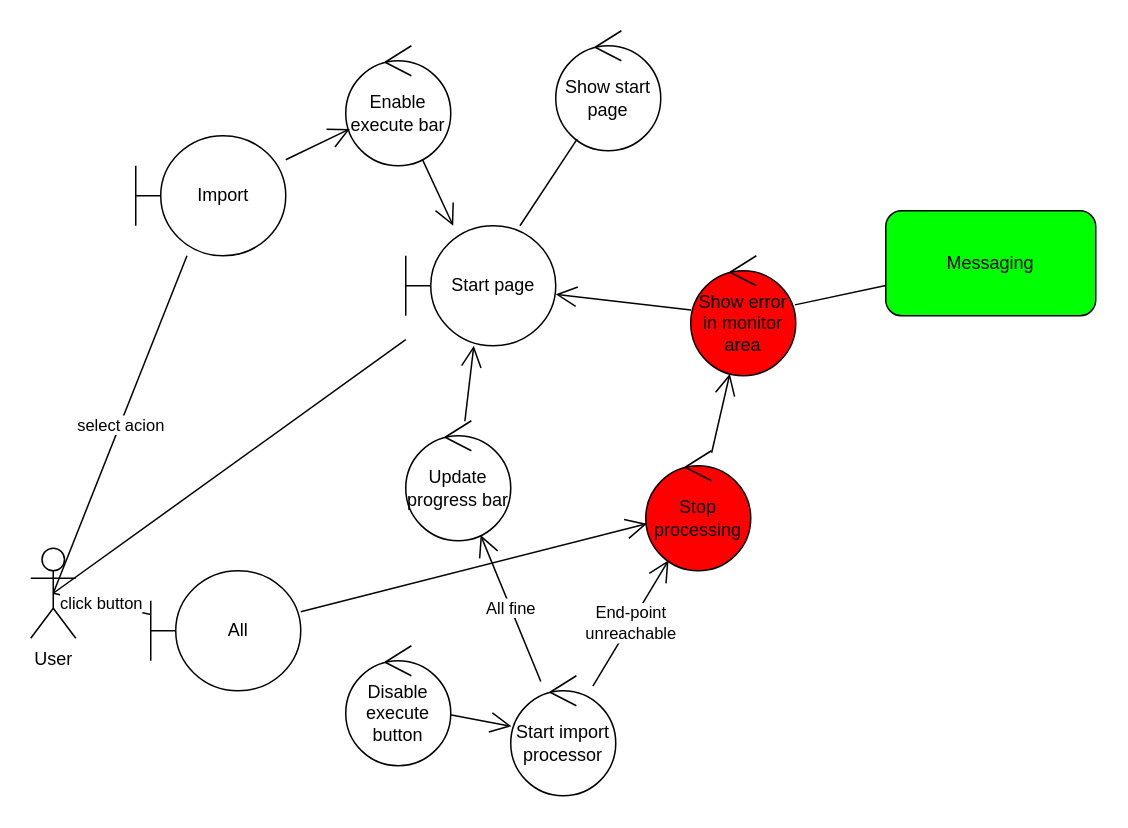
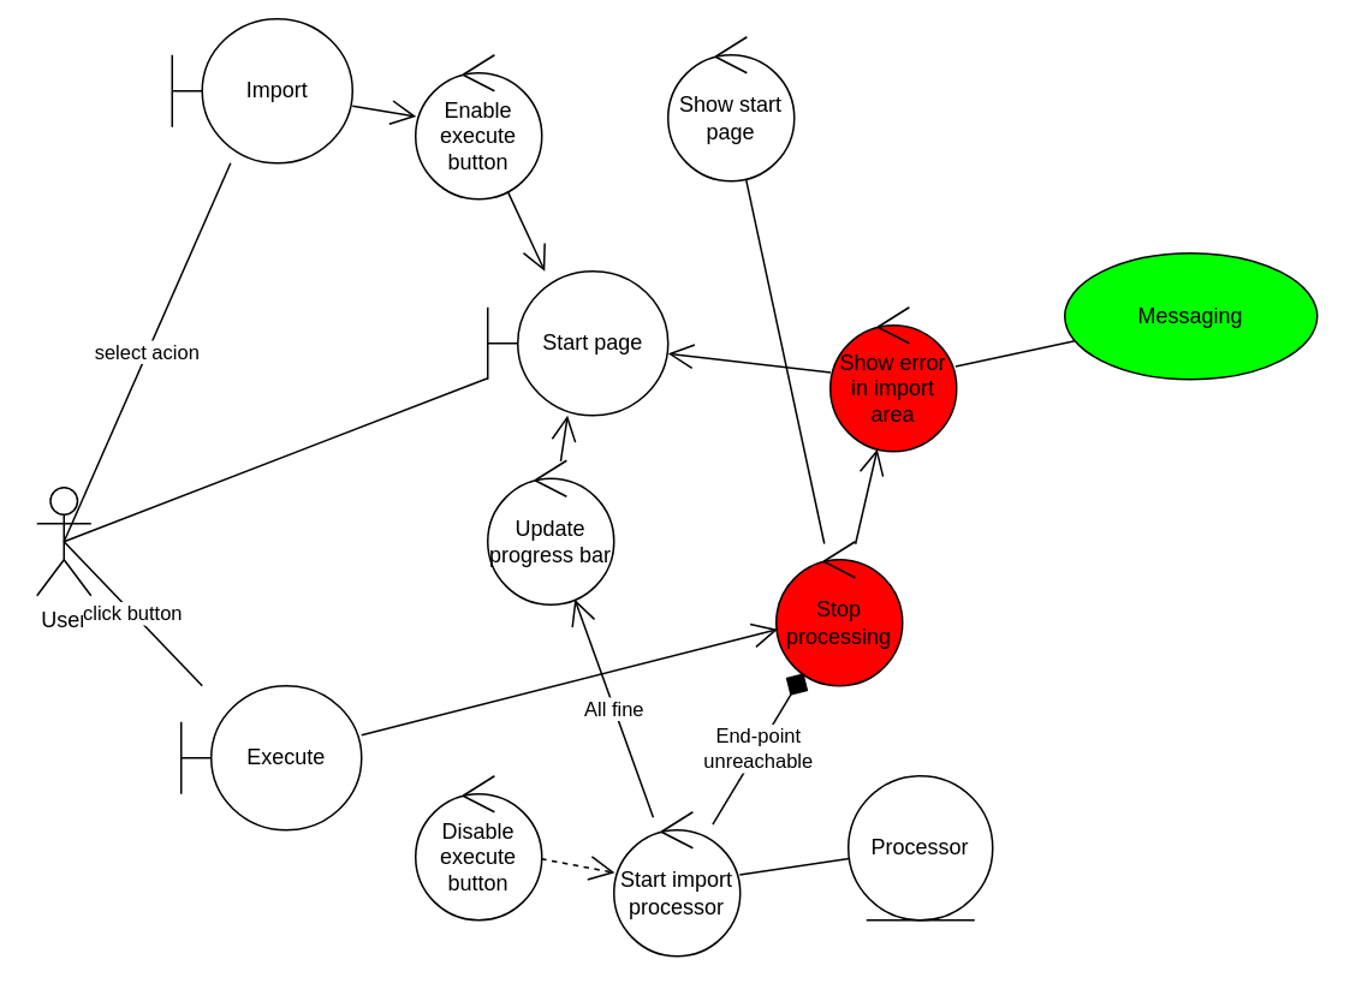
  <mxCell id="0" />
  <mxCell id="1" parent="0" />
- <mxCell id="2" value="User" style="shape=umlActor;verticalLabelPosition=bottom;labelBackgroundColor=#ffffff;verticalAlign=top;html=1;" vertex="1" parent="1"><mxGeometry x="20" y="365" width="30" height="60" as="geometry" /></mxCell>
+ <mxCell id="2" value="User" style="shape=umlActor;verticalLabelPosition=bottom;labelBackgroundColor=#ffffff;verticalAlign=top;html=1;" vertex="1" parent="1"><mxGeometry x="20" y="270" width="30" height="60" as="geometry" /></mxCell>
  <mxCell id="3" value="Start page" style="shape=umlBoundary;whiteSpace=wrap;html=1;" vertex="1" parent="1"><mxGeometry x="270" y="150" width="100" height="80" as="geometry" /></mxCell>
  <mxCell id="4" value="" style="endArrow=none;html=1;exitX=0.5;exitY=0.5;exitDx=0;exitDy=0;exitPerimeter=0;" edge="1" parent="1" source="2" target="3"><mxGeometry relative="1" as="geometry"><mxPoint x="105" y="320" as="sourcePoint" /><mxPoint x="190" y="320" as="targetPoint" /></mxGeometry></mxCell>
  <mxCell id="5" value="Show start page" style="ellipse;shape=umlControl;whiteSpace=wrap;html=1;" vertex="1" parent="1"><mxGeometry x="370" y="20" width="70" height="80" as="geometry" /></mxCell>
- <mxCell id="6" value="" style="endArrow=none;html=1;" edge="1" parent="1" source="5" target="3"><mxGeometry relative="1" as="geometry"><mxPoint x="175" y="249.1" as="sourcePoint" /><mxPoint x="279" y="220.14" as="targetPoint" /></mxGeometry></mxCell>
- <mxCell id="7" value="Import" style="shape=umlBoundary;whiteSpace=wrap;html=1;labelBackgroundColor=none;fillColor=#FFFFFF;" vertex="1" parent="1"><mxGeometry x="90" y="90" width="100" height="80" as="geometry" /></mxCell>
+ <mxCell id="6" value="" style="endArrow=none;html=1;" edge="1" parent="1" source="5" target="17"><mxGeometry relative="1" as="geometry"><mxPoint x="175" y="249.1" as="sourcePoint" /><mxPoint x="279" y="220.14" as="targetPoint" /></mxGeometry></mxCell>
+ <mxCell id="7" value="Import" style="shape=umlBoundary;whiteSpace=wrap;html=1;labelBackgroundColor=none;fillColor=#FFFFFF;" vertex="1" parent="1"><mxGeometry x="95" y="10" width="100" height="80" as="geometry" /></mxCell>
  <mxCell id="8" value="select acion" style="endArrow=none;html=1;exitX=0.5;exitY=0.5;exitDx=0;exitDy=0;exitPerimeter=0;" edge="1" parent="1" source="2" target="7"><mxGeometry relative="1" as="geometry"><mxPoint x="115" y="300" as="sourcePoint" /><mxPoint x="194" y="275.504" as="targetPoint" /></mxGeometry></mxCell>
- <mxCell id="9" value="All" style="shape=umlBoundary;whiteSpace=wrap;html=1;labelBackgroundColor=none;fillColor=#FFFFFF;" vertex="1" parent="1"><mxGeometry x="100" y="380" width="100" height="80" as="geometry" /></mxCell>
+ <mxCell id="9" value="Execute" style="shape=umlBoundary;whiteSpace=wrap;html=1;labelBackgroundColor=none;fillColor=#FFFFFF;" vertex="1" parent="1"><mxGeometry x="100" y="380" width="100" height="80" as="geometry" /></mxCell>
  <mxCell id="10" value="click button" style="endArrow=none;html=1;exitX=0.5;exitY=0.5;exitDx=0;exitDy=0;exitPerimeter=0;" edge="1" parent="1" source="2" target="9"><mxGeometry relative="1" as="geometry"><mxPoint x="115" y="300" as="sourcePoint" /><mxPoint x="260" y="352.051" as="targetPoint" /></mxGeometry></mxCell>
  <mxCell id="11" value="Start import processor" style="ellipse;shape=umlControl;whiteSpace=wrap;html=1;labelBackgroundColor=none;fillColor=#FFFFFF;" vertex="1" parent="1"><mxGeometry x="340" y="450" width="70" height="80" as="geometry" /></mxCell>
- <mxCell id="14" value="Update progress bar" style="ellipse;shape=umlControl;whiteSpace=wrap;html=1;labelBackgroundColor=none;fillColor=#FFFFFF;" vertex="1" parent="1"><mxGeometry x="270" y="280" width="70" height="80" as="geometry" /></mxCell>
+ <mxCell id="12" value="&lt;div&gt;Processor&lt;/div&gt;" style="ellipse;shape=umlEntity;whiteSpace=wrap;html=1;labelBackgroundColor=none;fillColor=#FFFFFF;" vertex="1" parent="1"><mxGeometry x="470" y="430" width="80" height="80" as="geometry" /></mxCell>
+ <mxCell id="13" value="" style="endArrow=none;html=1;" edge="1" parent="1" source="11" target="12"><mxGeometry relative="1" as="geometry"><mxPoint x="294" y="474.184" as="sourcePoint" /><mxPoint x="351.031" y="490.363" as="targetPoint" /></mxGeometry></mxCell>
+ <mxCell id="14" value="Update progress bar" style="ellipse;shape=umlControl;whiteSpace=wrap;html=1;labelBackgroundColor=none;fillColor=#FFFFFF;" vertex="1" parent="1"><mxGeometry x="270" y="255" width="70" height="80" as="geometry" /></mxCell>
  <mxCell id="15" value="All fine" style="endArrow=open;endFill=1;endSize=12;html=1;" edge="1" parent="1" source="11" target="14"><mxGeometry width="160" relative="1" as="geometry"><mxPoint x="410" y="350" as="sourcePoint" /><mxPoint x="570" y="350" as="targetPoint" /></mxGeometry></mxCell>
  <mxCell id="16" value="" style="endArrow=open;endFill=1;endSize=12;html=1;" edge="1" parent="1" source="14" target="3"><mxGeometry width="160" relative="1" as="geometry"><mxPoint x="230" y="640" as="sourcePoint" /><mxPoint x="390" y="640" as="targetPoint" /></mxGeometry></mxCell>
  <mxCell id="17" value="Stop processing" style="ellipse;shape=umlControl;whiteSpace=wrap;html=1;labelBackgroundColor=none;fillColor=#FF0000;" vertex="1" parent="1"><mxGeometry x="430" y="300" width="70" height="80" as="geometry" /></mxCell>
- <mxCell id="18" value="&lt;div&gt;End-point&lt;/div&gt;&lt;div&gt;unreachable&lt;br&gt;&lt;/div&gt;" style="endArrow=open;endFill=1;endSize=12;html=1;" edge="1" parent="1" source="11" target="17"><mxGeometry width="160" relative="1" as="geometry"><mxPoint x="90" y="550" as="sourcePoint" /><mxPoint x="250" y="550" as="targetPoint" /></mxGeometry></mxCell>
- <mxCell id="19" value="Show error in monitor area" style="ellipse;shape=umlControl;whiteSpace=wrap;html=1;labelBackgroundColor=none;fillColor=#FF0000;" vertex="1" parent="1"><mxGeometry x="460" y="170" width="70" height="80" as="geometry" /></mxCell>
+ <mxCell id="18" value="&lt;div&gt;End-point&lt;/div&gt;&lt;div&gt;unreachable&lt;br&gt;&lt;/div&gt;" style="endArrow=diamond;endFill=1;endSize=12;html=1;" edge="1" parent="1" source="11" target="17"><mxGeometry width="160" relative="1" as="geometry"><mxPoint x="90" y="550" as="sourcePoint" /><mxPoint x="250" y="550" as="targetPoint" /></mxGeometry></mxCell>
+ <mxCell id="19" value="Show error in import area" style="ellipse;shape=umlControl;whiteSpace=wrap;html=1;labelBackgroundColor=none;fillColor=#FF0000;" vertex="1" parent="1"><mxGeometry x="460" y="170" width="70" height="80" as="geometry" /></mxCell>
  <mxCell id="20" value="" style="endArrow=open;endFill=1;endSize=12;html=1;" edge="1" parent="1" source="17" target="19"><mxGeometry width="160" relative="1" as="geometry"><mxPoint x="90" y="550" as="sourcePoint" /><mxPoint x="250" y="550" as="targetPoint" /></mxGeometry></mxCell>
  <mxCell id="21" value="" style="endArrow=open;endFill=1;endSize=12;html=1;" edge="1" parent="1" source="19" target="3"><mxGeometry width="160" relative="1" as="geometry"><mxPoint x="90" y="550" as="sourcePoint" /><mxPoint x="250" y="550" as="targetPoint" /></mxGeometry></mxCell>
- <mxCell id="22" value="Enable execute bar" style="ellipse;shape=umlControl;whiteSpace=wrap;html=1;" vertex="1" parent="1"><mxGeometry x="230" y="30" width="70" height="80" as="geometry" /></mxCell>
+ <mxCell id="22" value="Enable execute button" style="ellipse;shape=umlControl;whiteSpace=wrap;html=1;" vertex="1" parent="1"><mxGeometry x="230" y="30" width="70" height="80" as="geometry" /></mxCell>
  <mxCell id="23" value="" style="endArrow=open;endFill=1;endSize=12;html=1;" edge="1" parent="1" source="7" target="22"><mxGeometry width="160" relative="1" as="geometry"><mxPoint x="50" y="550" as="sourcePoint" /><mxPoint x="210" y="550" as="targetPoint" /></mxGeometry></mxCell>
  <mxCell id="24" value="" style="endArrow=open;endFill=1;endSize=12;html=1;" edge="1" parent="1" source="22" target="3"><mxGeometry width="160" relative="1" as="geometry"><mxPoint x="50" y="550" as="sourcePoint" /><mxPoint x="210" y="550" as="targetPoint" /></mxGeometry></mxCell>
  <mxCell id="25" value="Disable execute button" style="ellipse;shape=umlControl;whiteSpace=wrap;html=1;" vertex="1" parent="1"><mxGeometry x="230" y="430" width="70" height="80" as="geometry" /></mxCell>
  <mxCell id="26" value="" style="endArrow=open;endFill=1;endSize=12;html=1;" edge="1" parent="1" source="9" target="17"><mxGeometry width="160" relative="1" as="geometry"><mxPoint x="200" y="116" as="sourcePoint" /><mxPoint x="242.731" y="95.489" as="targetPoint" /></mxGeometry></mxCell>
- <mxCell id="27" value="" style="endArrow=open;endFill=1;endSize=12;html=1;" edge="1" parent="1" source="25" target="11"><mxGeometry width="160" relative="1" as="geometry"><mxPoint x="210" y="451.739" as="sourcePoint" /><mxPoint x="242.287" y="465.777" as="targetPoint" /></mxGeometry></mxCell>
+ <mxCell id="27" value="" style="endArrow=open;endFill=1;endSize=12;html=1;dashed=1;" edge="1" parent="1" source="25" target="11"><mxGeometry width="160" relative="1" as="geometry"><mxPoint x="210" y="451.739" as="sourcePoint" /><mxPoint x="242.287" y="465.777" as="targetPoint" /></mxGeometry></mxCell>
  <mxCell id="28" value="" style="endArrow=none;html=1;" edge="1" parent="1" source="19" target="29"><mxGeometry relative="1" as="geometry"><mxPoint x="419.713" y="494.884" as="sourcePoint" /><mxPoint x="581.105" y="189.335" as="targetPoint" /></mxGeometry></mxCell>
- <mxCell id="29" value="&lt;div&gt;Messaging&lt;/div&gt;" style="whiteSpace=wrap;html=1;fillColor=#00FF00;rounded=1;" vertex="1" parent="1"><mxGeometry x="590" y="140" width="140" height="70" as="geometry" /></mxCell>
+ <mxCell id="29" value="&lt;div&gt;Messaging&lt;/div&gt;" style="ellipse;whiteSpace=wrap;html=1;fillColor=#00FF00;" vertex="1" parent="1"><mxGeometry x="590" y="140" width="140" height="70" as="geometry" /></mxCell>
